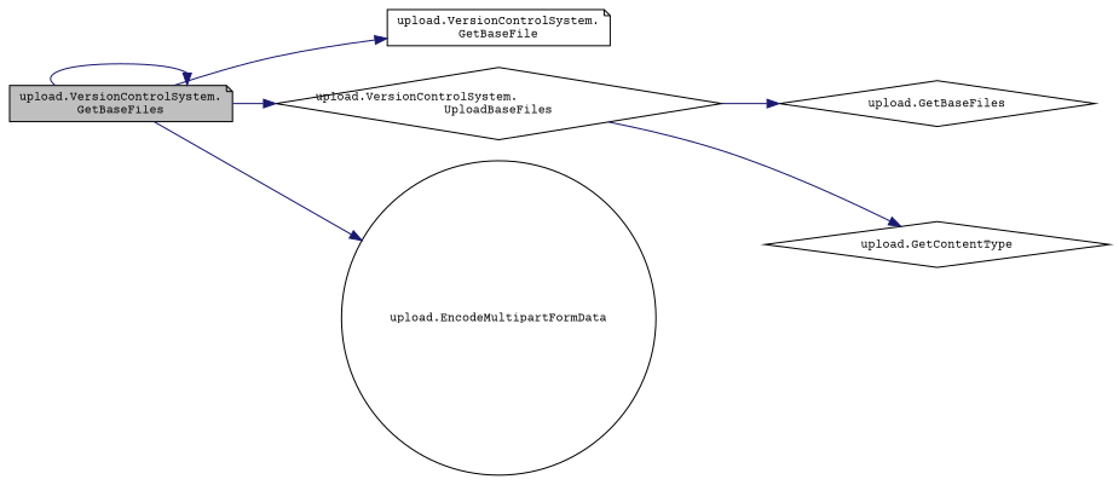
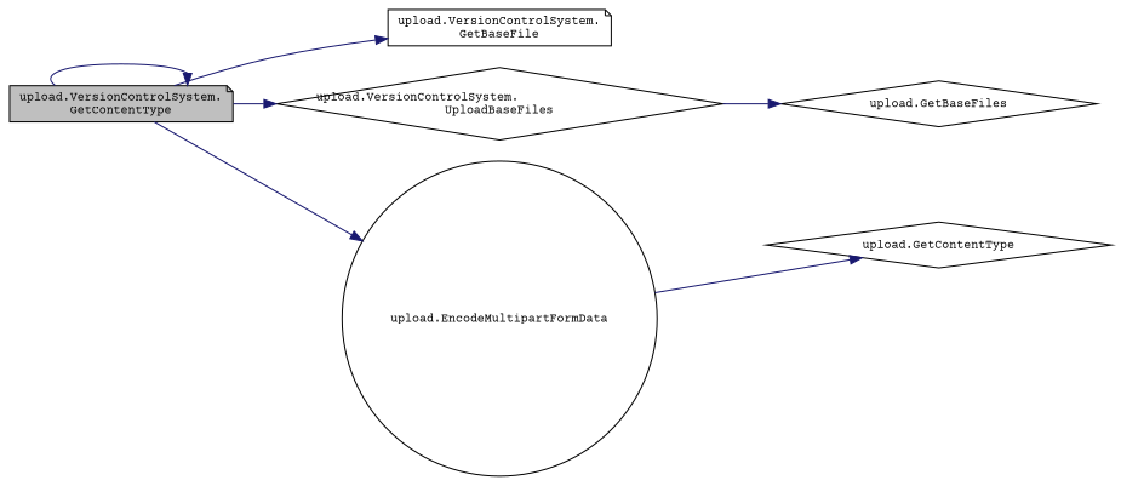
  digraph {
    fontname="Courier Prime"
    rankdir=LR
    node [color=black fillcolor=white fontname="Courier Prime" fontsize=10 shape=diamond style=filled]
    edge [color=midnightblue fontname="Courier Prime" fontsize=10 labelfontname=Helvetica labelfontsize=10 style=solid]
-   n1 [fillcolor=grey75 fontcolor=black height=0.2 label="upload.VersionControlSystem.\lGetBaseFiles" shape=note width=0.4]
+   n1 [fillcolor=grey75 fontcolor=black height=0.2 label="upload.VersionControlSystem.\lGetContentType" shape=note width=0.4]
    n2 [height=0.2 label="upload.VersionControlSystem.\lGetBaseFile" shape=note width=0.4]
    n3 [height=0.2 label="upload.VersionControlSystem.\lUploadBaseFiles" width=0.4]
    n4 [height=0.2 label="upload.EncodeMultipartFormData" shape=circle width=0.4]
    n5 [height=0.2 label="upload.GetBaseFiles" width=0.4]
    n6 [height=0.2 label="upload.GetContentType" width=0.4]
    n1 -> n1
    n1 -> n2
    n1 -> n3
    n1 -> n4
    n3 -> n5
-   n3 -> n6
+   n4 -> n6
  }
